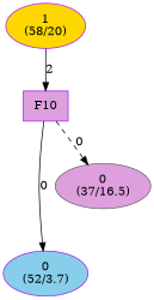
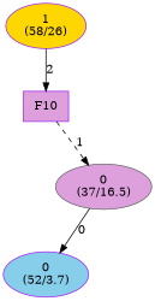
  digraph {
    node [color=purple fillcolor=plum shape=ellipse style=filled]
    edge [style=solid]
    n1 [label="F10\n" shape=box]
    n2 [fillcolor=skyblue label="0\n(52/3.7)"]
    n3 [color=gray40 label="0\n(37/16.5)"]
-   n4 [fillcolor=gold label="1\n(58/20)"]
-   n1 -> n2 [label=0]
-   n1 -> n3 [label=0 style=dashed]
+   n4 [fillcolor=gold label="1\n(58/26)"]
+   n3 -> n2 [label=0]
+   n1 -> n3 [label=1 style=dashed]
    n4 -> n1 [label=2]
  }
